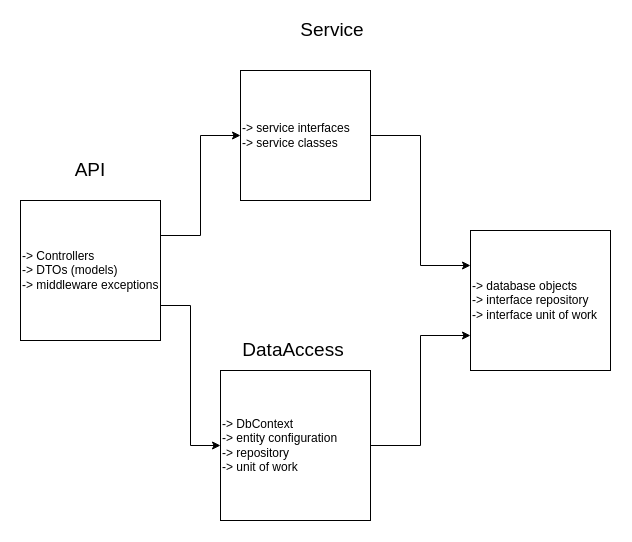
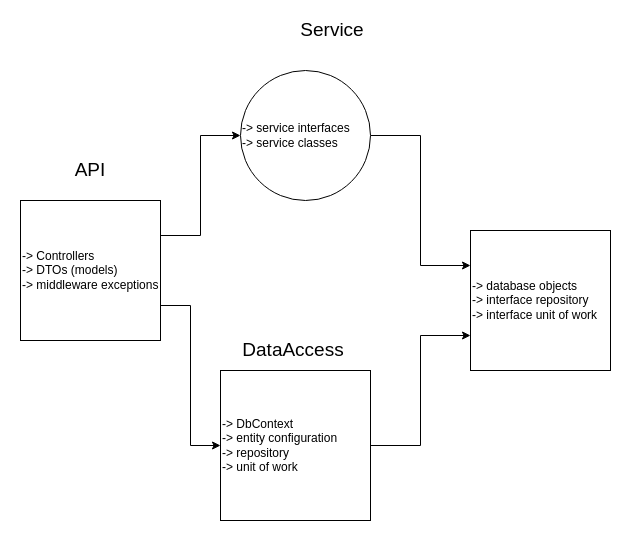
  <mxCell id="0" />
  <mxCell id="1" parent="0" />
  <mxCell id="2" style="edgeStyle=orthogonalEdgeStyle;rounded=0;orthogonalLoop=1;jettySize=auto;html=1;exitX=1;exitY=0.75;exitDx=0;exitDy=0;entryX=0;entryY=0.5;entryDx=0;entryDy=0;" edge="1" parent="1" source="4" target="8"><mxGeometry relative="1" as="geometry" /></mxCell>
  <mxCell id="3" style="edgeStyle=orthogonalEdgeStyle;rounded=0;orthogonalLoop=1;jettySize=auto;html=1;exitX=1;exitY=0.25;exitDx=0;exitDy=0;" edge="1" parent="1" source="4" target="6"><mxGeometry relative="1" as="geometry" /></mxCell>
  <mxCell id="4" value="-&amp;gt; Controllers&lt;br&gt;-&amp;gt; DTOs (models)&lt;br&gt;-&amp;gt; middleware exceptions" style="whiteSpace=wrap;html=1;aspect=fixed;align=left;" vertex="1" parent="1"><mxGeometry x="20" y="200" width="140" height="140" as="geometry" /></mxCell>
  <mxCell id="5" style="edgeStyle=orthogonalEdgeStyle;rounded=0;orthogonalLoop=1;jettySize=auto;html=1;exitX=1;exitY=0.5;exitDx=0;exitDy=0;entryX=0;entryY=0.25;entryDx=0;entryDy=0;" edge="1" parent="1" source="6" target="9"><mxGeometry relative="1" as="geometry" /></mxCell>
- <mxCell id="6" value="-&amp;gt; service interfaces&lt;br&gt;-&amp;gt; service classes" style="whiteSpace=wrap;html=1;aspect=fixed;align=left;" vertex="1" parent="1"><mxGeometry x="240" y="70" width="130" height="130" as="geometry" /></mxCell>
+ <mxCell id="6" value="-&amp;gt; service interfaces&lt;br&gt;-&amp;gt; service classes" style="ellipse;whiteSpace=wrap;html=1;aspect=fixed;align=left;" vertex="1" parent="1"><mxGeometry x="240" y="70" width="130" height="130" as="geometry" /></mxCell>
  <mxCell id="7" style="edgeStyle=orthogonalEdgeStyle;rounded=0;orthogonalLoop=1;jettySize=auto;html=1;exitX=1;exitY=0.5;exitDx=0;exitDy=0;entryX=0;entryY=0.75;entryDx=0;entryDy=0;" edge="1" parent="1" source="8" target="9"><mxGeometry relative="1" as="geometry" /></mxCell>
  <mxCell id="8" value="&lt;div&gt;&lt;span&gt;-&amp;gt; DbContext&lt;/span&gt;&lt;/div&gt;&lt;span&gt;&lt;div&gt;&lt;span&gt;-&amp;gt; entity configuration&lt;/span&gt;&lt;/div&gt;&lt;div&gt;&lt;span&gt;-&amp;gt; repository&lt;/span&gt;&lt;/div&gt;&lt;div&gt;&lt;span&gt;-&amp;gt; unit of work&lt;/span&gt;&lt;/div&gt;&lt;/span&gt;" style="whiteSpace=wrap;html=1;aspect=fixed;align=left;" vertex="1" parent="1"><mxGeometry x="220" y="370" width="150" height="150" as="geometry" /></mxCell>
  <mxCell id="9" value="-&amp;gt; database objects&lt;br&gt;-&amp;gt; interface repository&lt;br&gt;-&amp;gt; interface unit of work" style="whiteSpace=wrap;html=1;aspect=fixed;align=left;" vertex="1" parent="1"><mxGeometry x="470" y="230" width="140" height="140" as="geometry" /></mxCell>
  <mxCell id="10" value="&lt;font style=&quot;font-size: 19px&quot;&gt;DataAccess&lt;br&gt;&lt;/font&gt;" style="text;html=1;strokeColor=none;fillColor=none;align=center;verticalAlign=middle;whiteSpace=wrap;rounded=0;" vertex="1" parent="1"><mxGeometry x="273" y="340" width="40" height="20" as="geometry" /></mxCell>
  <mxCell id="11" value="&lt;font style=&quot;font-size: 19px&quot;&gt;Service&lt;br&gt;&lt;/font&gt;" style="text;html=1;strokeColor=none;fillColor=none;align=center;verticalAlign=middle;whiteSpace=wrap;rounded=0;" vertex="1" parent="1"><mxGeometry x="312" y="20" width="40" height="20" as="geometry" /></mxCell>
  <mxCell id="12" value="&lt;font style=&quot;font-size: 19px&quot;&gt;API&lt;br&gt;&lt;/font&gt;" style="text;html=1;strokeColor=none;fillColor=none;align=center;verticalAlign=middle;whiteSpace=wrap;rounded=0;" vertex="1" parent="1"><mxGeometry x="70" y="160" width="40" height="20" as="geometry" /></mxCell>
